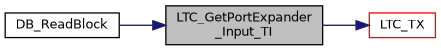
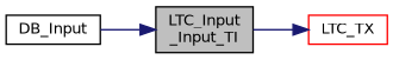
  digraph {
    rankdir=LR
    node [color=black fillcolor=white fontname=Helvetica fontsize=10 shape=record style=filled]
    edge [color=midnightblue fontname=Helvetica fontsize=10 labelfontname=Helvetica labelfontsize=10 style=solid]
-   n1 [fillcolor=grey75 fontcolor=black height=0.2 label="LTC_GetPortExpander\l_Input_TI" width=0.4]
+   n1 [fillcolor=grey75 fontcolor=black height=0.2 label="LTC_Input\l_Input_TI" width=0.4]
    n2 [color=red height=0.2 label=LTC_TX width=0.4]
-   n3 [height=0.2 label=DB_ReadBlock width=0.4]
+   n3 [height=0.2 label=DB_Input width=0.4]
    n1 -> n2
    n3 -> n1
  }
